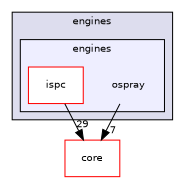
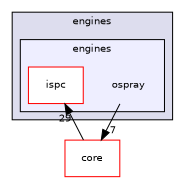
  digraph {
    compound=true
    node [fontname=Helvetica fontsize=10 shape=box color=red fillcolor=white style=filled]
    edge [labeldistance=1.5 labelfontname=Helvetica labelfontsize=10]
    n1 [label=ospray shape=plaintext color="" fillcolor="" style=""]
    n2 [label=ispc]
    n3 [label=core]
    subgraph cluster_1 {
      bgcolor="#ddddee"
      fontname=Helvetica
      fontsize=10
      label=engines
      pencolor=black
      subgraph cluster_2 {
        bgcolor="#eeeeff"
        fontname=Helvetica
        fontsize=10
        label=engines
        pencolor=black
        n1
        n2
      }
    }
    n1 -> n3 [headlabel=7]
-   n2 -> n3 [headlabel=29]
+   n3 -> n2 [headlabel=29]
  }
